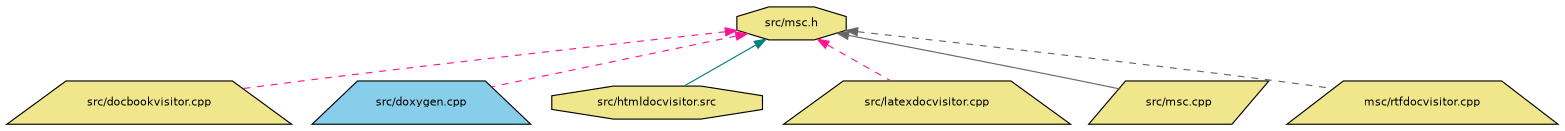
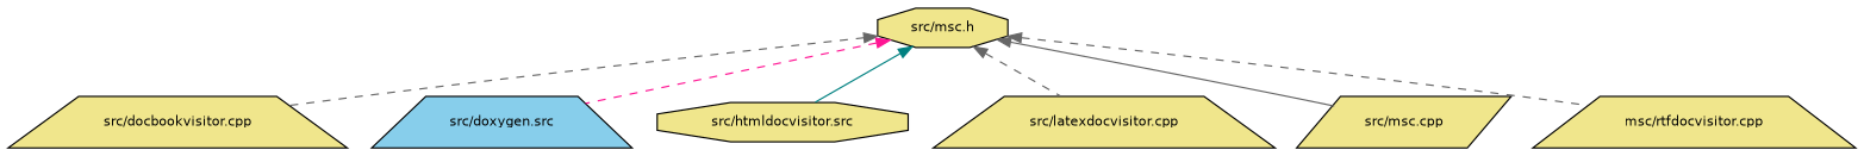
  digraph {
    node [color=black fillcolor=khaki fontname=Helvetica fontsize=10 shape=trapezium style=filled]
    edge [color=gray40 dir=back fontname=Helvetica fontsize=10 labelfontname=Helvetica labelfontsize=10 style=dashed]
    n1 [fontcolor=black height=0.2 label="src/msc.h" shape=octagon width=0.4]
    n2 [height=0.2 label="src/docbookvisitor.cpp" width=0.4]
-   n3 [fillcolor=skyblue height=0.2 label="src/doxygen.cpp" width=0.4]
+   n3 [fillcolor=skyblue height=0.2 label="src/doxygen.src" width=0.4]
    n4 [height=0.2 label="src/htmldocvisitor.src" shape=octagon width=0.4]
    n5 [height=0.2 label="src/latexdocvisitor.cpp" width=0.4]
    n6 [height=0.2 label="src/msc.cpp" shape=parallelogram width=0.4]
    n7 [height=0.2 label="msc/rtfdocvisitor.cpp" width=0.4]
-   n1 -> n2 [color=deeppink]
+   n1 -> n2
    n1 -> n3 [color=deeppink]
    n1 -> n4 [color=teal style=solid]
-   n1 -> n5 [color=deeppink]
+   n1 -> n5
    n1 -> n6 [style=solid]
    n1 -> n7
  }
